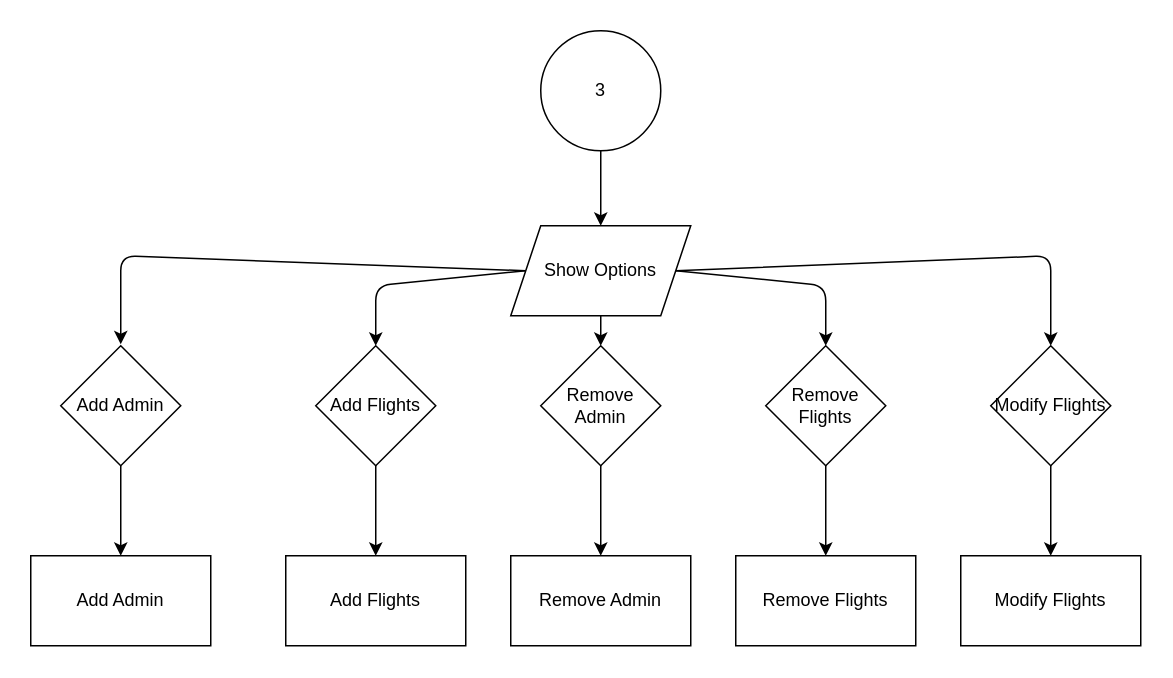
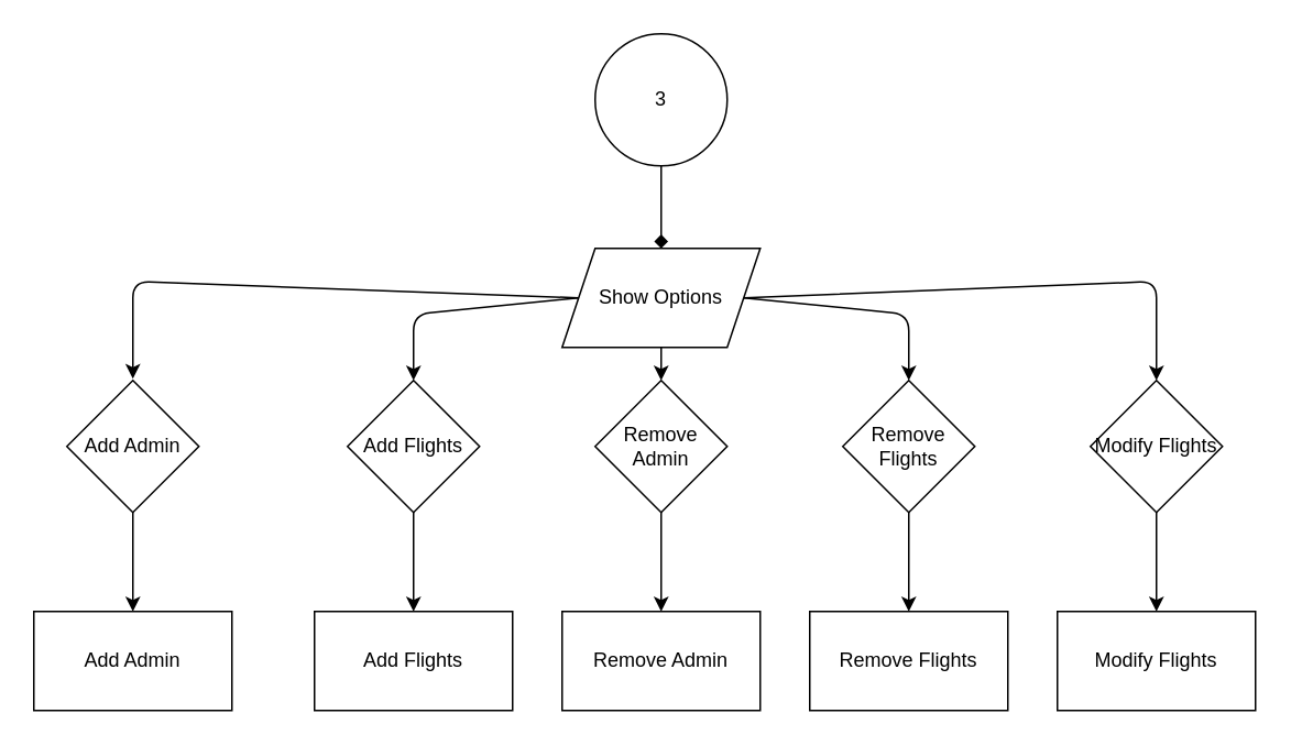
  <mxCell id="0" />
  <mxCell id="1" parent="0" />
- <mxCell id="2" value="" style="edgeStyle=none;html=1;" edge="1" parent="1" source="3" target="9"><mxGeometry relative="1" as="geometry" /></mxCell>
+ <mxCell id="2" value="" style="edgeStyle=none;html=1;endArrow=diamond;" edge="1" parent="1" source="3" target="9"><mxGeometry relative="1" as="geometry" /></mxCell>
  <mxCell id="3" value="3" style="ellipse;whiteSpace=wrap;html=1;" vertex="1" parent="1"><mxGeometry x="360" y="20" width="80" height="80" as="geometry" /></mxCell>
  <mxCell id="4" style="edgeStyle=none;html=1;exitX=0;exitY=0.5;exitDx=0;exitDy=0;" edge="1" parent="1" source="9"><mxGeometry relative="1" as="geometry"><mxPoint x="80" y="229" as="targetPoint" /><Array as="points"><mxPoint x="80" y="170" /></Array></mxGeometry></mxCell>
  <mxCell id="5" style="edgeStyle=none;html=1;exitX=0;exitY=0.5;exitDx=0;exitDy=0;entryX=0.5;entryY=0;entryDx=0;entryDy=0;" edge="1" parent="1" source="9" target="21"><mxGeometry relative="1" as="geometry"><mxPoint x="243.64" y="231.5" as="targetPoint" /><Array as="points"><mxPoint x="250" y="190" /></Array></mxGeometry></mxCell>
  <mxCell id="6" style="edgeStyle=none;html=1;exitX=1;exitY=0.5;exitDx=0;exitDy=0;entryX=0.5;entryY=0;entryDx=0;entryDy=0;" edge="1" parent="1" source="9" target="24"><mxGeometry relative="1" as="geometry"><mxPoint x="706.12" y="230.66" as="targetPoint" /><Array as="points"><mxPoint x="700" y="170" /></Array></mxGeometry></mxCell>
  <mxCell id="7" style="edgeStyle=none;html=1;exitX=1;exitY=0.5;exitDx=0;exitDy=0;entryX=0.5;entryY=0;entryDx=0;entryDy=0;" edge="1" parent="1" source="9"><mxGeometry relative="1" as="geometry"><mxPoint x="550" y="230" as="targetPoint" /><Array as="points"><mxPoint x="550" y="190" /></Array></mxGeometry></mxCell>
  <mxCell id="8" value="" style="edgeStyle=none;html=1;" edge="1" parent="1" source="9" target="22"><mxGeometry relative="1" as="geometry" /></mxCell>
  <mxCell id="9" value="Show Options" style="shape=parallelogram;perimeter=parallelogramPerimeter;whiteSpace=wrap;html=1;fixedSize=1;" vertex="1" parent="1"><mxGeometry x="340" y="150" width="120" height="60" as="geometry" /></mxCell>
  <mxCell id="10" value="" style="edgeStyle=none;html=1;exitX=0.5;exitY=1;exitDx=0;exitDy=0;" edge="1" parent="1" source="20" target="15"><mxGeometry relative="1" as="geometry"><mxPoint x="90" y="290" as="sourcePoint" /></mxGeometry></mxCell>
  <mxCell id="11" value="" style="edgeStyle=none;html=1;" edge="1" parent="1" target="16"><mxGeometry relative="1" as="geometry"><mxPoint x="250" y="290" as="sourcePoint" /></mxGeometry></mxCell>
  <mxCell id="12" value="" style="edgeStyle=none;html=1;" edge="1" parent="1" target="17"><mxGeometry relative="1" as="geometry"><mxPoint x="400" y="290" as="sourcePoint" /></mxGeometry></mxCell>
  <mxCell id="13" value="" style="edgeStyle=none;html=1;" edge="1" parent="1" target="18"><mxGeometry relative="1" as="geometry"><mxPoint x="550" y="290" as="sourcePoint" /></mxGeometry></mxCell>
  <mxCell id="14" value="" style="edgeStyle=none;html=1;" edge="1" parent="1" target="19"><mxGeometry relative="1" as="geometry"><mxPoint x="700" y="290" as="sourcePoint" /></mxGeometry></mxCell>
  <mxCell id="15" value="Add Admin" style="whiteSpace=wrap;html=1;" vertex="1" parent="1"><mxGeometry x="20" y="370" width="120" height="60" as="geometry" /></mxCell>
  <mxCell id="16" value="Add Flights" style="whiteSpace=wrap;html=1;" vertex="1" parent="1"><mxGeometry x="190" y="370" width="120" height="60" as="geometry" /></mxCell>
  <mxCell id="17" value="Remove Admin" style="whiteSpace=wrap;html=1;" vertex="1" parent="1"><mxGeometry x="340" y="370" width="120" height="60" as="geometry" /></mxCell>
  <mxCell id="18" value="Remove Flights" style="whiteSpace=wrap;html=1;" vertex="1" parent="1"><mxGeometry x="490" y="370" width="120" height="60" as="geometry" /></mxCell>
  <mxCell id="19" value="Modify Flights" style="whiteSpace=wrap;html=1;" vertex="1" parent="1"><mxGeometry x="640" y="370" width="120" height="60" as="geometry" /></mxCell>
  <mxCell id="20" value="Add Admin" style="rhombus;whiteSpace=wrap;html=1;" vertex="1" parent="1"><mxGeometry x="40" y="230" width="80" height="80" as="geometry" /></mxCell>
  <mxCell id="21" value="Add Flights" style="rhombus;whiteSpace=wrap;html=1;" vertex="1" parent="1"><mxGeometry x="210" y="230" width="80" height="80" as="geometry" /></mxCell>
  <mxCell id="22" value="Remove Admin" style="rhombus;whiteSpace=wrap;html=1;" vertex="1" parent="1"><mxGeometry x="360" y="230" width="80" height="80" as="geometry" /></mxCell>
  <mxCell id="23" value="Remove Flights" style="rhombus;whiteSpace=wrap;html=1;" vertex="1" parent="1"><mxGeometry x="510" y="230" width="80" height="80" as="geometry" /></mxCell>
  <mxCell id="24" value="Modify Flights" style="rhombus;whiteSpace=wrap;html=1;" vertex="1" parent="1"><mxGeometry x="660" y="230" width="80" height="80" as="geometry" /></mxCell>
